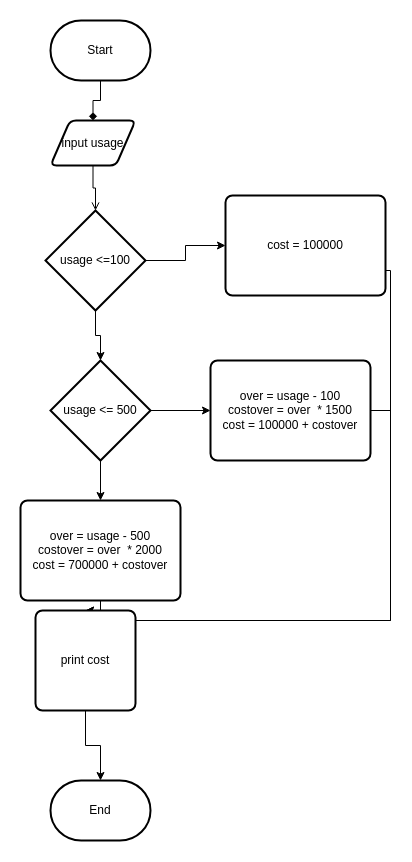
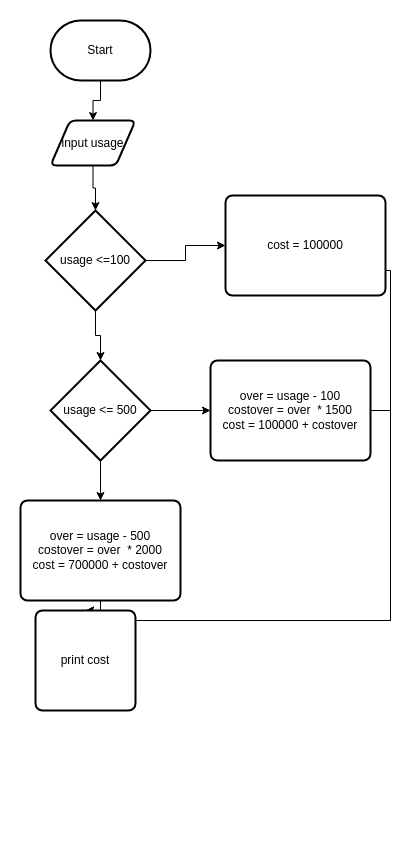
  <mxCell id="0" />
  <mxCell id="1" parent="0" />
- <mxCell id="2" value="" style="edgeStyle=orthogonalEdgeStyle;rounded=0;orthogonalLoop=1;jettySize=auto;html=1;endArrow=diamond;" edge="1" parent="1" source="3" target="5"><mxGeometry relative="1" as="geometry" /></mxCell>
+ <mxCell id="2" value="" style="edgeStyle=orthogonalEdgeStyle;rounded=0;orthogonalLoop=1;jettySize=auto;html=1;" edge="1" parent="1" source="3" target="5"><mxGeometry relative="1" as="geometry" /></mxCell>
  <mxCell id="3" value="Start" style="strokeWidth=2;html=1;shape=mxgraph.flowchart.terminator;whiteSpace=wrap;" vertex="1" parent="1"><mxGeometry x="50" y="20" width="100" height="60" as="geometry" /></mxCell>
- <mxCell id="4" value="" style="edgeStyle=orthogonalEdgeStyle;rounded=0;orthogonalLoop=1;jettySize=auto;html=1;endArrow=open;" edge="1" parent="1" source="5" target="8"><mxGeometry relative="1" as="geometry" /></mxCell>
+ <mxCell id="4" value="" style="edgeStyle=orthogonalEdgeStyle;rounded=0;orthogonalLoop=1;jettySize=auto;html=1;" edge="1" parent="1" source="5" target="8"><mxGeometry relative="1" as="geometry" /></mxCell>
  <mxCell id="5" value="input usage" style="shape=parallelogram;html=1;strokeWidth=2;perimeter=parallelogramPerimeter;whiteSpace=wrap;rounded=1;arcSize=12;size=0.23;" vertex="1" parent="1"><mxGeometry x="50" y="120" width="85" height="45" as="geometry" /></mxCell>
  <mxCell id="6" value="" style="edgeStyle=orthogonalEdgeStyle;rounded=0;orthogonalLoop=1;jettySize=auto;html=1;" edge="1" parent="1" source="8" target="10"><mxGeometry relative="1" as="geometry" /></mxCell>
  <mxCell id="7" value="" style="edgeStyle=orthogonalEdgeStyle;rounded=0;orthogonalLoop=1;jettySize=auto;html=1;" edge="1" parent="1" source="8" target="13"><mxGeometry relative="1" as="geometry" /></mxCell>
  <mxCell id="8" value="usage &amp;lt;=100" style="strokeWidth=2;html=1;shape=mxgraph.flowchart.decision;whiteSpace=wrap;" vertex="1" parent="1"><mxGeometry x="45" y="210" width="100" height="100" as="geometry" /></mxCell>
  <mxCell id="9" style="edgeStyle=orthogonalEdgeStyle;rounded=0;orthogonalLoop=1;jettySize=auto;html=1;exitX=1;exitY=0.5;exitDx=0;exitDy=0;entryX=0.5;entryY=0;entryDx=0;entryDy=0;" edge="1" parent="1" source="10" target="19"><mxGeometry relative="1" as="geometry"><Array as="points"><mxPoint x="390" y="270" /><mxPoint x="390" y="620" /><mxPoint x="100" y="620" /></Array></mxGeometry></mxCell>
  <mxCell id="10" value="cost = 100000" style="rounded=1;whiteSpace=wrap;html=1;absoluteArcSize=1;arcSize=14;strokeWidth=2;" vertex="1" parent="1"><mxGeometry x="225" y="195" width="160" height="100" as="geometry" /></mxCell>
  <mxCell id="11" value="" style="edgeStyle=orthogonalEdgeStyle;rounded=0;orthogonalLoop=1;jettySize=auto;html=1;" edge="1" parent="1" source="13" target="15"><mxGeometry relative="1" as="geometry" /></mxCell>
  <mxCell id="12" value="" style="edgeStyle=orthogonalEdgeStyle;rounded=0;orthogonalLoop=1;jettySize=auto;html=1;" edge="1" parent="1" source="13" target="17"><mxGeometry relative="1" as="geometry" /></mxCell>
  <mxCell id="13" value="usage &amp;lt;= 500" style="strokeWidth=2;html=1;shape=mxgraph.flowchart.decision;whiteSpace=wrap;" vertex="1" parent="1"><mxGeometry x="50" y="360" width="100" height="100" as="geometry" /></mxCell>
  <mxCell id="14" style="edgeStyle=orthogonalEdgeStyle;rounded=0;orthogonalLoop=1;jettySize=auto;html=1;exitX=1;exitY=0.5;exitDx=0;exitDy=0;entryX=0.5;entryY=0;entryDx=0;entryDy=0;" edge="1" parent="1" source="15" target="19"><mxGeometry relative="1" as="geometry"><Array as="points"><mxPoint x="390" y="410" /><mxPoint x="390" y="620" /><mxPoint x="100" y="620" /></Array></mxGeometry></mxCell>
  <mxCell id="15" value="&lt;div&gt;over = usage - 100&lt;/div&gt;&lt;div&gt;costover = over&amp;nbsp; * 1500&lt;/div&gt;&lt;div&gt;cost = 100000 + costover&lt;br&gt;&lt;/div&gt;" style="rounded=1;whiteSpace=wrap;html=1;absoluteArcSize=1;arcSize=14;strokeWidth=2;" vertex="1" parent="1"><mxGeometry x="210" y="360" width="160" height="100" as="geometry" /></mxCell>
  <mxCell id="16" value="" style="edgeStyle=orthogonalEdgeStyle;rounded=0;orthogonalLoop=1;jettySize=auto;html=1;" edge="1" parent="1" source="17" target="19"><mxGeometry relative="1" as="geometry" /></mxCell>
  <mxCell id="17" value="&lt;div&gt;over = usage - 500&lt;/div&gt;&lt;div&gt;costover = over&amp;nbsp; * 2000&lt;/div&gt;&lt;div&gt;cost = 700000 + costover&lt;br&gt;&lt;/div&gt;" style="rounded=1;whiteSpace=wrap;html=1;absoluteArcSize=1;arcSize=14;strokeWidth=2;" vertex="1" parent="1"><mxGeometry x="20" y="500" width="160" height="100" as="geometry" /></mxCell>
- <mxCell id="18" value="" style="edgeStyle=orthogonalEdgeStyle;rounded=0;orthogonalLoop=1;jettySize=auto;html=1;" edge="1" parent="1" source="19" target="20"><mxGeometry relative="1" as="geometry" /></mxCell>
  <mxCell id="19" value="print cost" style="rounded=1;whiteSpace=wrap;html=1;absoluteArcSize=1;arcSize=14;strokeWidth=2;" vertex="1" parent="1"><mxGeometry x="35" y="610" width="100" height="100" as="geometry" /></mxCell>
- <mxCell id="20" value="End" style="strokeWidth=2;html=1;shape=mxgraph.flowchart.terminator;whiteSpace=wrap;" vertex="1" parent="1"><mxGeometry x="50" y="780" width="100" height="60" as="geometry" /></mxCell>
